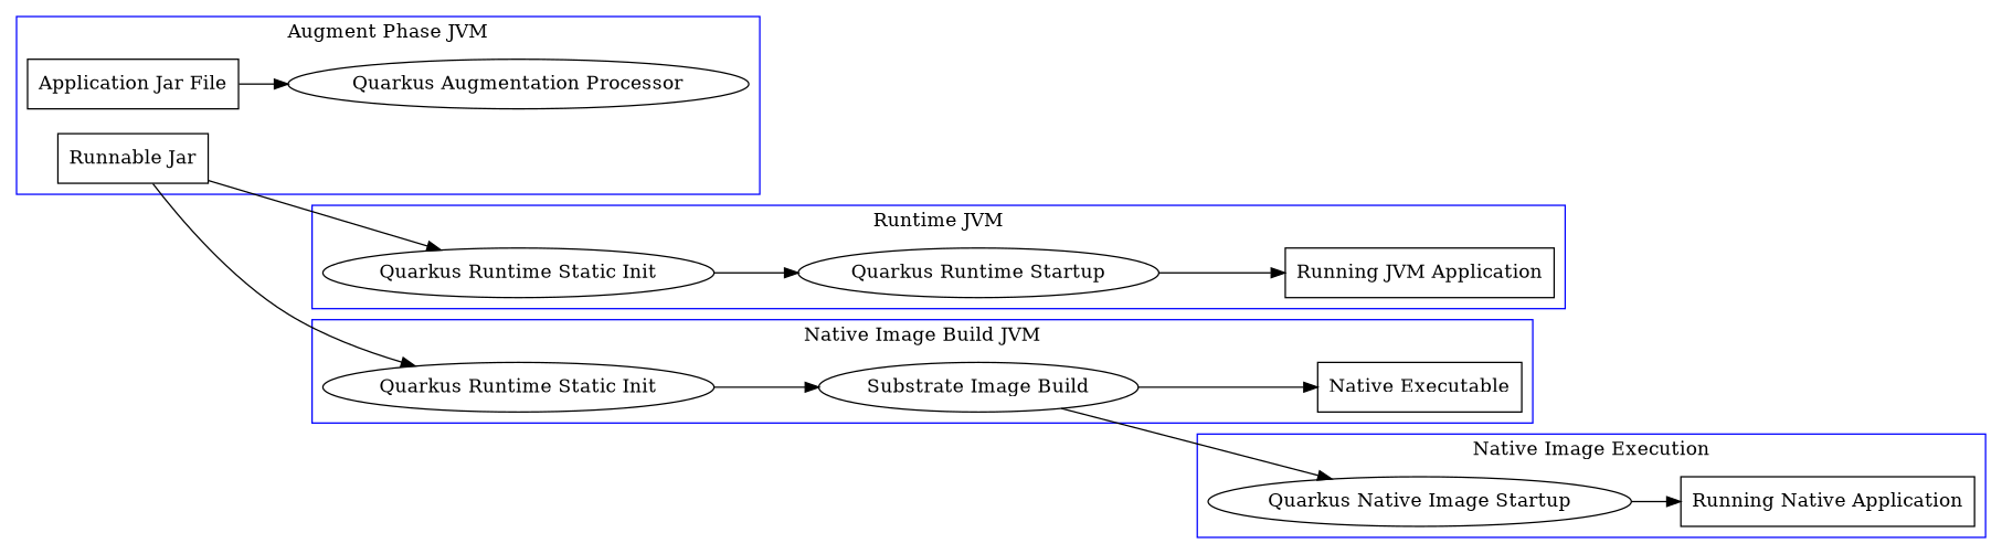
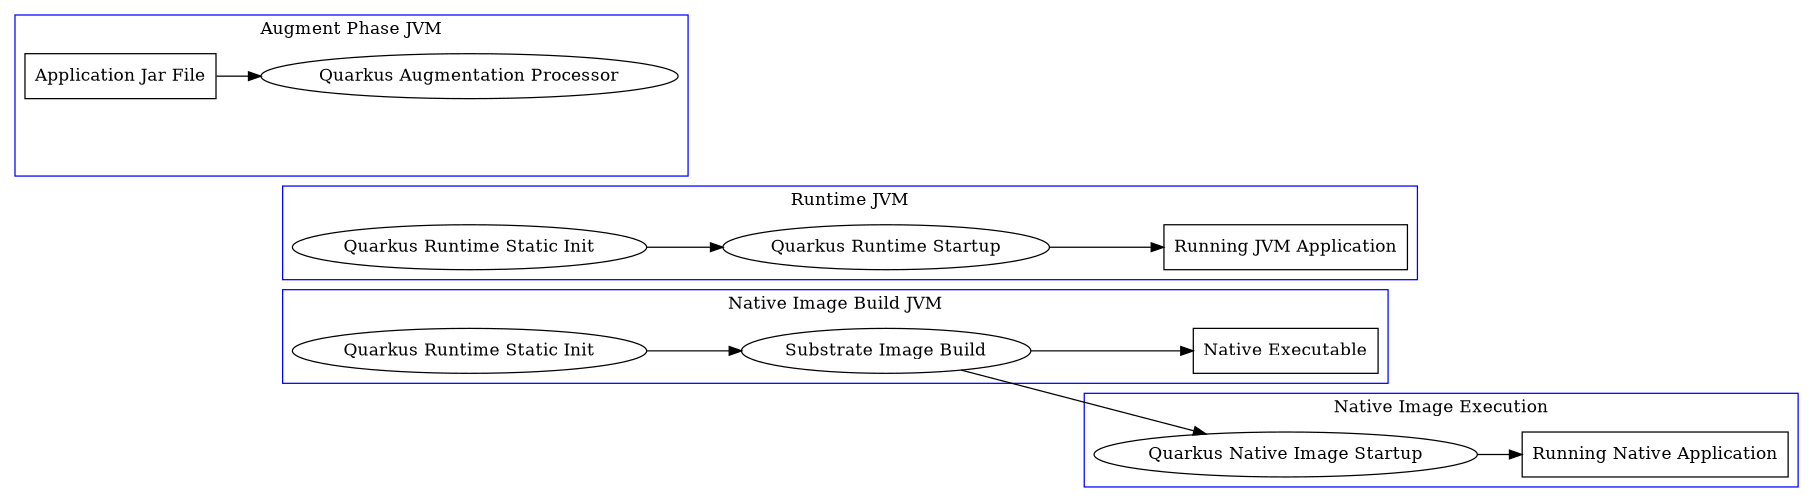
  digraph {
    rankdir=LR
    node [shape=oval]
    n1 [label="Application Jar File" shape=box]
    n2 [label="Quarkus Augmentation Processor"]
-   n3 [label="Runnable Jar" shape=box]
    n4 [label="Quarkus Runtime Static Init"]
    n5 [label="Quarkus Runtime Startup"]
    n6 [label="Running JVM Application" shape=box]
    n7 [label="Quarkus Runtime Static Init"]
    n8 [label="Substrate Image Build"]
    n9 [label="Native Executable" shape=box]
    n10 [label="Quarkus Native Image Startup"]
    n11 [label="Running Native Application" shape=box]
    subgraph cluster_1 {
      color=blue
      label="Augment Phase JVM"
      n1
      n2
-     n3
    }
    subgraph cluster_2 {
      color=blue
      label="Runtime JVM"
      n4
      n5
      n6
    }
    subgraph cluster_3 {
      color=blue
      label="Native Image Build JVM"
      n7
      n8
      n9
    }
    subgraph cluster_4 {
      color=blue
      label="Native Image Execution"
      n10
      n11
    }
    n1 -> n2
-   n3 -> n4
-   n3 -> n7
    n4 -> n5
    n5 -> n6
    n7 -> n8
    n8 -> n9
    n8 -> n10
    n10 -> n11
  }
